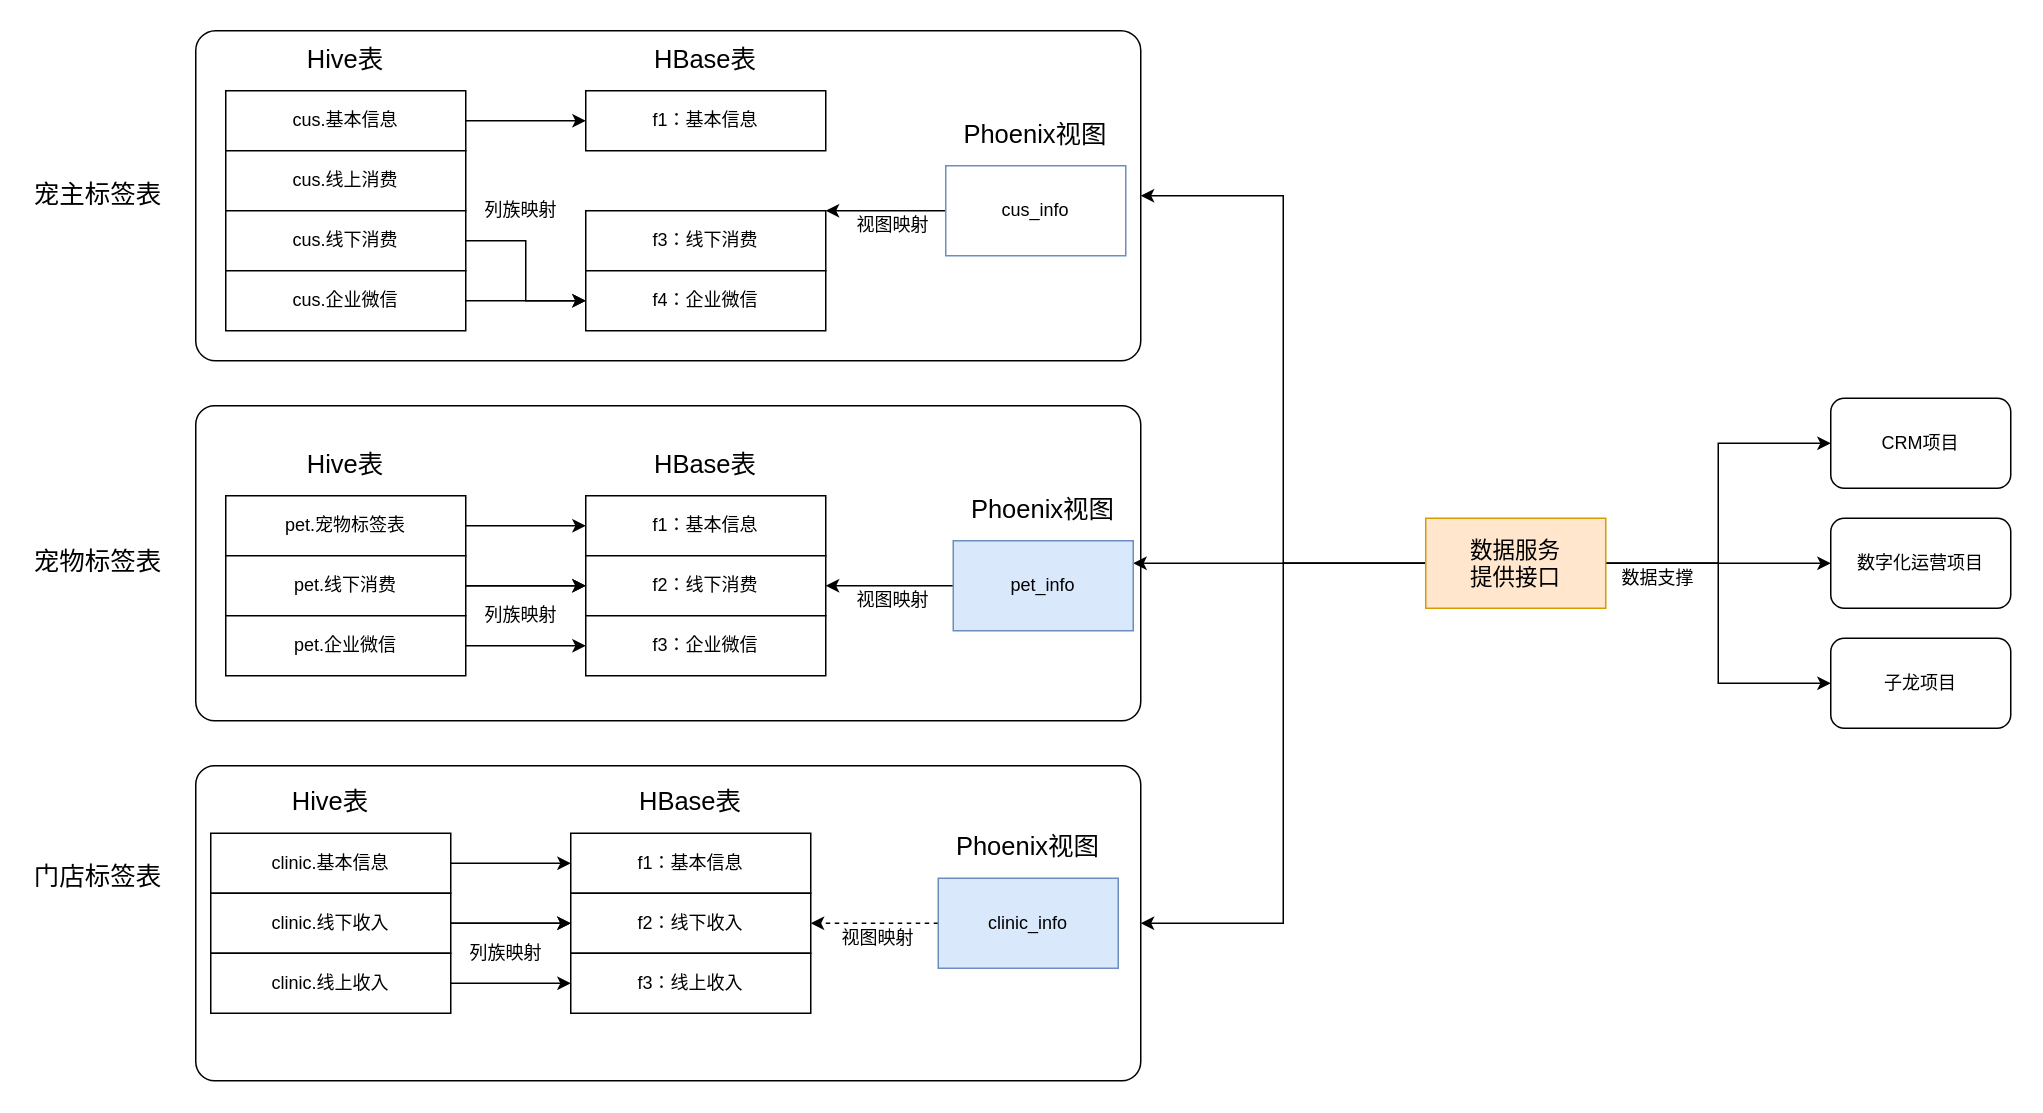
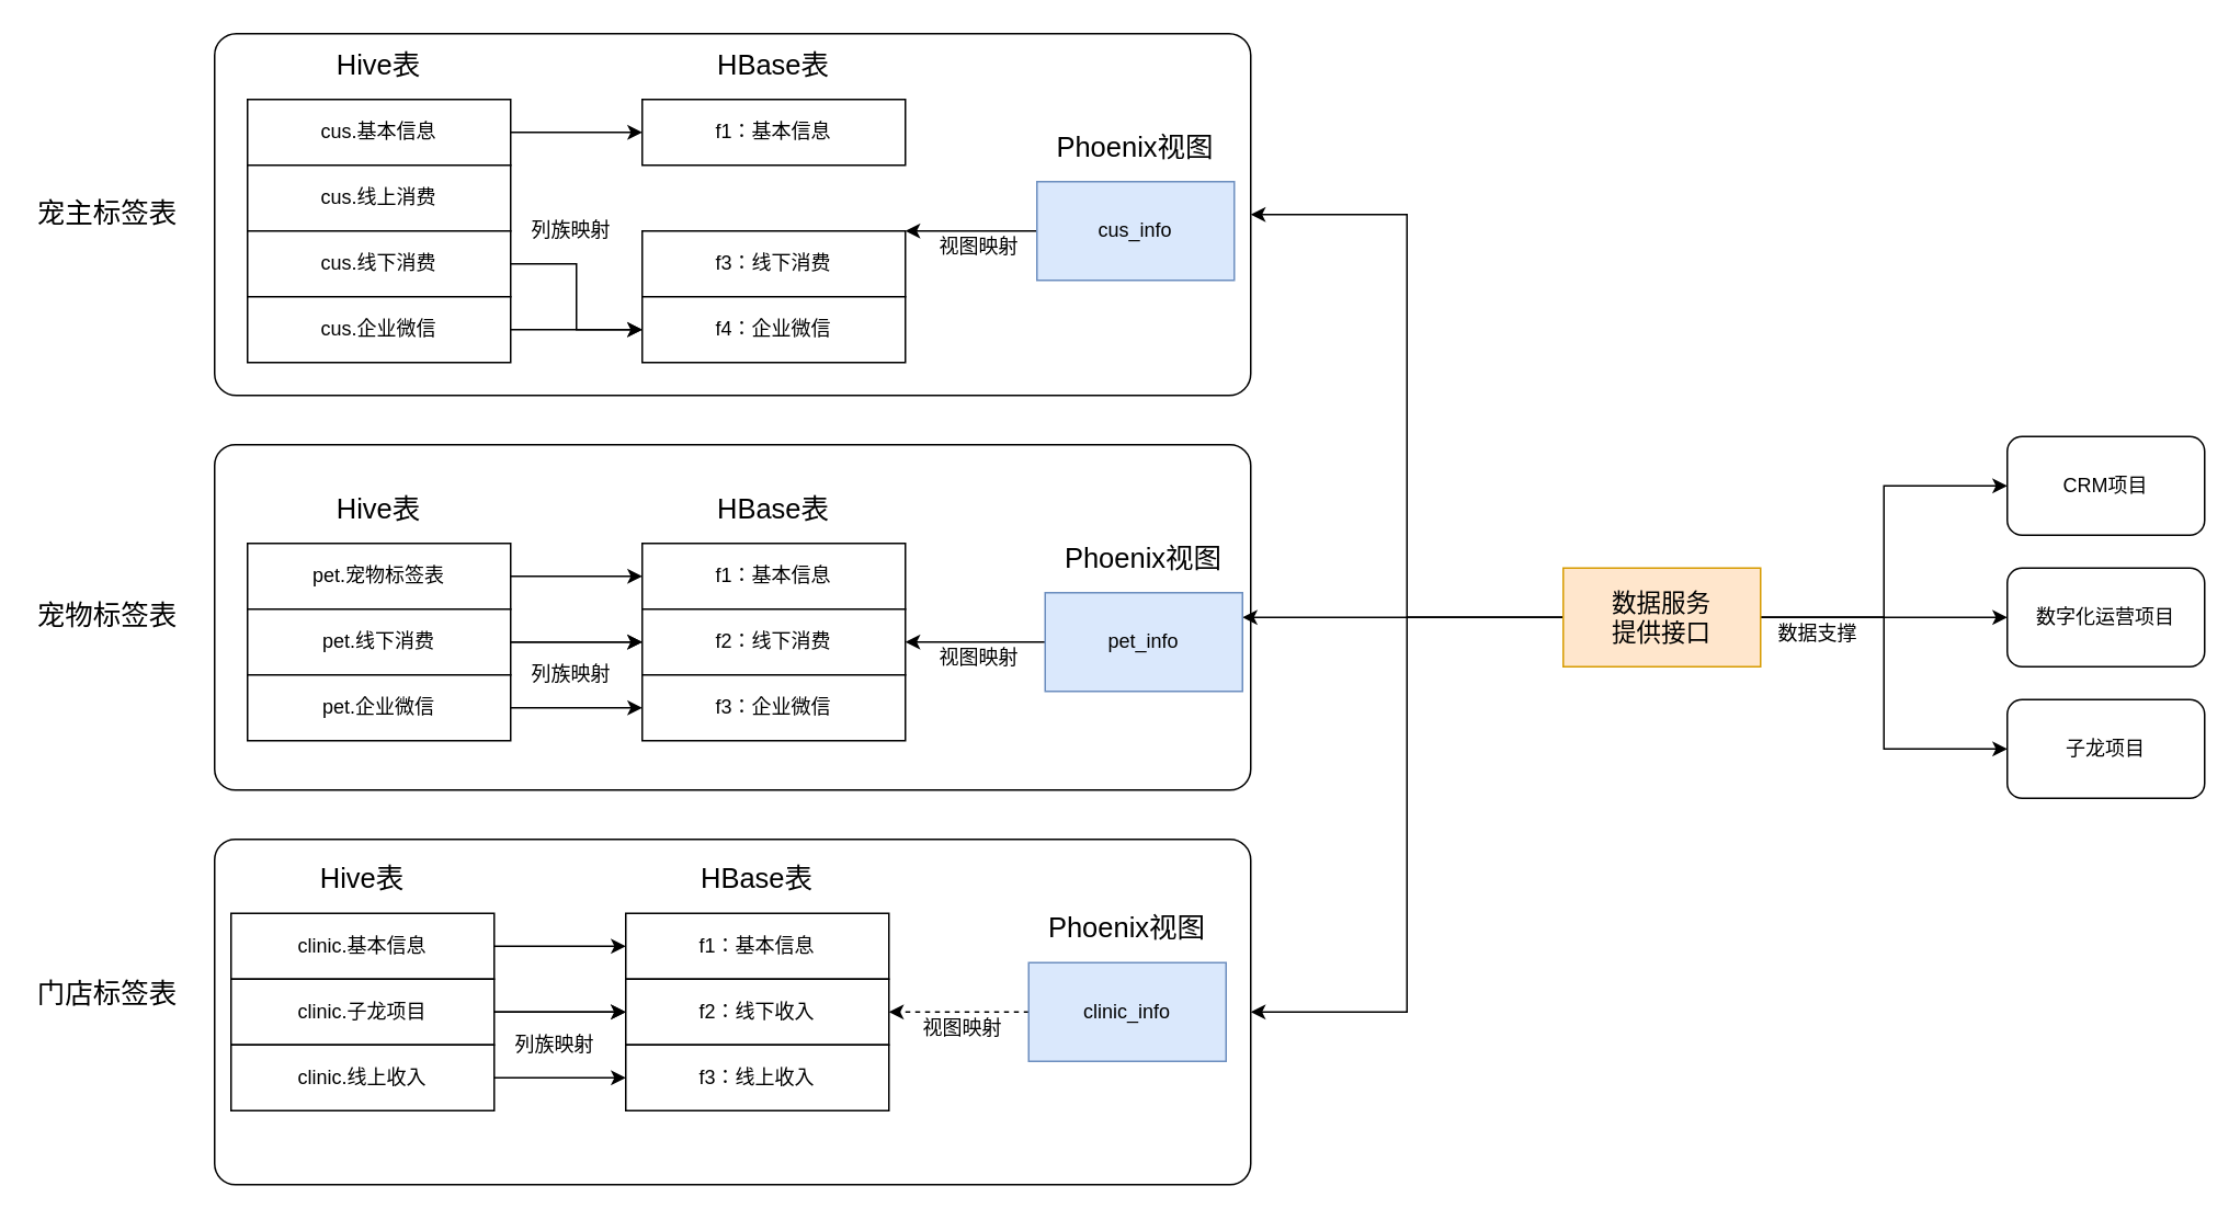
  <mxCell id="0" />
  <mxCell id="1" parent="0" />
  <mxCell id="2" value="" style="rounded=1;whiteSpace=wrap;html=1;arcSize=6;" vertex="1" parent="1"><mxGeometry x="130" y="510" width="630" height="210" as="geometry" /></mxCell>
  <mxCell id="3" value="" style="rounded=1;whiteSpace=wrap;html=1;arcSize=6;" vertex="1" parent="1"><mxGeometry x="130" y="270" width="630" height="210" as="geometry" /></mxCell>
  <mxCell id="4" value="" style="rounded=1;whiteSpace=wrap;html=1;arcSize=6;" vertex="1" parent="1"><mxGeometry x="130" y="20" width="630" height="220" as="geometry" /></mxCell>
  <mxCell id="5" style="edgeStyle=orthogonalEdgeStyle;rounded=0;orthogonalLoop=1;jettySize=auto;html=1;" edge="1" parent="1" source="6" target="12"><mxGeometry relative="1" as="geometry" /></mxCell>
  <mxCell id="6" value="cus.基本信息" style="rounded=1;whiteSpace=wrap;html=1;arcSize=0;" vertex="1" parent="1"><mxGeometry x="150" y="60" width="160" height="40" as="geometry" /></mxCell>
  <mxCell id="7" value="cus.线上消费" style="rounded=1;whiteSpace=wrap;html=1;arcSize=0;" vertex="1" parent="1"><mxGeometry x="150" y="100" width="160" height="40" as="geometry" /></mxCell>
  <mxCell id="8" style="edgeStyle=orthogonalEdgeStyle;rounded=0;orthogonalLoop=1;jettySize=auto;html=1;" edge="1" parent="1" source="9" target="14"><mxGeometry relative="1" as="geometry" /></mxCell>
  <mxCell id="9" value="cus.线下消费" style="rounded=1;whiteSpace=wrap;html=1;arcSize=0;" vertex="1" parent="1"><mxGeometry x="150" y="140" width="160" height="40" as="geometry" /></mxCell>
  <mxCell id="10" style="edgeStyle=orthogonalEdgeStyle;rounded=0;orthogonalLoop=1;jettySize=auto;html=1;entryX=0;entryY=0.5;entryDx=0;entryDy=0;" edge="1" parent="1" source="11" target="14"><mxGeometry relative="1" as="geometry" /></mxCell>
  <mxCell id="11" value="cus.企业微信" style="rounded=1;whiteSpace=wrap;html=1;arcSize=0;" vertex="1" parent="1"><mxGeometry x="150" y="180" width="160" height="40" as="geometry" /></mxCell>
  <mxCell id="12" value="f1：基本信息" style="rounded=0;whiteSpace=wrap;html=1;" vertex="1" parent="1"><mxGeometry x="390" y="60" width="160" height="40" as="geometry" /></mxCell>
  <mxCell id="13" value="f3：线下消费" style="rounded=0;whiteSpace=wrap;html=1;" vertex="1" parent="1"><mxGeometry x="390" y="140" width="160" height="40" as="geometry" /></mxCell>
  <mxCell id="14" value="f4：企业微信" style="rounded=0;whiteSpace=wrap;html=1;" vertex="1" parent="1"><mxGeometry x="390" y="180" width="160" height="40" as="geometry" /></mxCell>
  <mxCell id="15" value="&lt;font style=&quot;font-size: 17px&quot;&gt;Hive表&lt;/font&gt;" style="text;html=1;strokeColor=none;fillColor=none;align=center;verticalAlign=middle;whiteSpace=wrap;rounded=0;" vertex="1" parent="1"><mxGeometry x="190" y="30" width="80" height="20" as="geometry" /></mxCell>
  <mxCell id="16" value="&lt;font style=&quot;font-size: 17px&quot;&gt;HBase表&lt;/font&gt;" style="text;html=1;strokeColor=none;fillColor=none;align=center;verticalAlign=middle;whiteSpace=wrap;rounded=0;" vertex="1" parent="1"><mxGeometry x="430" y="30" width="80" height="20" as="geometry" /></mxCell>
  <mxCell id="17" style="edgeStyle=orthogonalEdgeStyle;rounded=0;orthogonalLoop=1;jettySize=auto;html=1;entryX=1;entryY=0;entryDx=0;entryDy=0;" edge="1" parent="1" source="18" target="13"><mxGeometry relative="1" as="geometry"><Array as="points"><mxPoint x="570" y="140" /><mxPoint x="570" y="140" /></Array></mxGeometry></mxCell>
- <mxCell id="18" value="cus_info" style="rounded=0;whiteSpace=wrap;html=1;fillColor=#ffffff;strokeColor=#6c8ebf;" vertex="1" parent="1"><mxGeometry x="630" y="110" width="120" height="60" as="geometry" /></mxCell>
+ <mxCell id="18" value="cus_info" style="rounded=0;whiteSpace=wrap;html=1;fillColor=#dae8fc;strokeColor=#6c8ebf;" vertex="1" parent="1"><mxGeometry x="630" y="110" width="120" height="60" as="geometry" /></mxCell>
  <mxCell id="19" value="&lt;font style=&quot;font-size: 17px&quot;&gt;Phoenix视图&lt;/font&gt;" style="text;html=1;strokeColor=none;fillColor=none;align=center;verticalAlign=middle;whiteSpace=wrap;rounded=0;" vertex="1" parent="1"><mxGeometry x="635" y="80" width="110" height="20" as="geometry" /></mxCell>
  <mxCell id="20" value="CRM项目" style="rounded=1;whiteSpace=wrap;html=1;" vertex="1" parent="1"><mxGeometry x="1220" y="265" width="120" height="60" as="geometry" /></mxCell>
  <mxCell id="21" value="数字化运营项目" style="rounded=1;whiteSpace=wrap;html=1;" vertex="1" parent="1"><mxGeometry x="1220" y="345" width="120" height="60" as="geometry" /></mxCell>
  <mxCell id="22" value="子龙项目" style="rounded=1;whiteSpace=wrap;html=1;" vertex="1" parent="1"><mxGeometry x="1220" y="425" width="120" height="60" as="geometry" /></mxCell>
  <mxCell id="23" style="edgeStyle=orthogonalEdgeStyle;rounded=0;orthogonalLoop=1;jettySize=auto;html=1;entryX=0;entryY=0.5;entryDx=0;entryDy=0;" edge="1" parent="1" source="29" target="20"><mxGeometry relative="1" as="geometry" /></mxCell>
  <mxCell id="24" style="edgeStyle=orthogonalEdgeStyle;rounded=0;orthogonalLoop=1;jettySize=auto;html=1;entryX=0;entryY=0.5;entryDx=0;entryDy=0;" edge="1" parent="1" source="29" target="21"><mxGeometry relative="1" as="geometry" /></mxCell>
  <mxCell id="25" style="edgeStyle=orthogonalEdgeStyle;rounded=0;orthogonalLoop=1;jettySize=auto;html=1;entryX=0;entryY=0.5;entryDx=0;entryDy=0;" edge="1" parent="1" source="29" target="22"><mxGeometry relative="1" as="geometry" /></mxCell>
  <mxCell id="26" style="edgeStyle=orthogonalEdgeStyle;rounded=0;orthogonalLoop=1;jettySize=auto;html=1;entryX=1;entryY=0.5;entryDx=0;entryDy=0;" edge="1" parent="1" source="29" target="4"><mxGeometry relative="1" as="geometry" /></mxCell>
  <mxCell id="27" style="edgeStyle=orthogonalEdgeStyle;rounded=0;orthogonalLoop=1;jettySize=auto;html=1;entryX=1;entryY=0.25;entryDx=0;entryDy=0;" edge="1" parent="1" source="29" target="46"><mxGeometry relative="1" as="geometry" /></mxCell>
  <mxCell id="28" style="edgeStyle=orthogonalEdgeStyle;rounded=0;orthogonalLoop=1;jettySize=auto;html=1;entryX=1;entryY=0.5;entryDx=0;entryDy=0;" edge="1" parent="1" source="29" target="2"><mxGeometry relative="1" as="geometry" /></mxCell>
  <mxCell id="29" value="&lt;font style=&quot;font-size: 15px&quot;&gt;数据服务&lt;br&gt;提供接口&lt;/font&gt;" style="whiteSpace=wrap;html=1;fillColor=#ffe6cc;strokeColor=#d79b00;rounded=0;" vertex="1" parent="1"><mxGeometry x="950" y="345" width="120" height="60" as="geometry" /></mxCell>
  <mxCell id="30" value="视图映射" style="text;html=1;strokeColor=none;fillColor=none;align=center;verticalAlign=middle;whiteSpace=wrap;rounded=0;" vertex="1" parent="1"><mxGeometry x="570" y="140" width="50" height="20" as="geometry" /></mxCell>
  <mxCell id="31" value="列族映射" style="text;html=1;strokeColor=none;fillColor=none;align=center;verticalAlign=middle;whiteSpace=wrap;rounded=0;" vertex="1" parent="1"><mxGeometry x="322" y="130" width="50" height="20" as="geometry" /></mxCell>
  <mxCell id="32" value="数据支撑" style="text;html=1;strokeColor=none;fillColor=none;align=center;verticalAlign=middle;whiteSpace=wrap;rounded=0;" vertex="1" parent="1"><mxGeometry x="1080" y="375" width="50" height="20" as="geometry" /></mxCell>
  <mxCell id="33" style="edgeStyle=orthogonalEdgeStyle;rounded=0;orthogonalLoop=1;jettySize=auto;html=1;" edge="1" parent="1" source="34" target="40"><mxGeometry relative="1" as="geometry" /></mxCell>
  <mxCell id="34" value="pet.宠物标签表" style="rounded=1;whiteSpace=wrap;html=1;arcSize=0;" vertex="1" parent="1"><mxGeometry x="150" y="330" width="160" height="40" as="geometry" /></mxCell>
  <mxCell id="35" style="edgeStyle=orthogonalEdgeStyle;rounded=0;orthogonalLoop=1;jettySize=auto;html=1;" edge="1" parent="1"><mxGeometry relative="1" as="geometry"><mxPoint x="310" y="390" as="sourcePoint" /><mxPoint x="390" y="390" as="targetPoint" /></mxGeometry></mxCell>
  <mxCell id="36" style="edgeStyle=orthogonalEdgeStyle;rounded=0;orthogonalLoop=1;jettySize=auto;html=1;entryX=0;entryY=0.5;entryDx=0;entryDy=0;" edge="1" parent="1" source="37" target="41"><mxGeometry relative="1" as="geometry" /></mxCell>
  <mxCell id="37" value="pet.线下消费" style="rounded=1;whiteSpace=wrap;html=1;arcSize=0;" vertex="1" parent="1"><mxGeometry x="150" y="370" width="160" height="40" as="geometry" /></mxCell>
  <mxCell id="38" style="edgeStyle=orthogonalEdgeStyle;rounded=0;orthogonalLoop=1;jettySize=auto;html=1;entryX=0;entryY=0.5;entryDx=0;entryDy=0;" edge="1" parent="1" source="39" target="42"><mxGeometry relative="1" as="geometry" /></mxCell>
  <mxCell id="39" value="pet.企业微信" style="rounded=1;whiteSpace=wrap;html=1;arcSize=0;" vertex="1" parent="1"><mxGeometry x="150" y="410" width="160" height="40" as="geometry" /></mxCell>
  <mxCell id="40" value="f1：基本信息" style="rounded=0;whiteSpace=wrap;html=1;" vertex="1" parent="1"><mxGeometry x="390" y="330" width="160" height="40" as="geometry" /></mxCell>
  <mxCell id="41" value="f2：线下消费" style="rounded=0;whiteSpace=wrap;html=1;" vertex="1" parent="1"><mxGeometry x="390" y="370" width="160" height="40" as="geometry" /></mxCell>
  <mxCell id="42" value="f3：企业微信" style="rounded=0;whiteSpace=wrap;html=1;" vertex="1" parent="1"><mxGeometry x="390" y="410" width="160" height="40" as="geometry" /></mxCell>
  <mxCell id="43" value="&lt;font style=&quot;font-size: 17px&quot;&gt;Hive表&lt;/font&gt;" style="text;html=1;strokeColor=none;fillColor=none;align=center;verticalAlign=middle;whiteSpace=wrap;rounded=0;" vertex="1" parent="1"><mxGeometry x="190" y="300" width="80" height="20" as="geometry" /></mxCell>
  <mxCell id="44" value="&lt;font style=&quot;font-size: 17px&quot;&gt;HBase表&lt;/font&gt;" style="text;html=1;strokeColor=none;fillColor=none;align=center;verticalAlign=middle;whiteSpace=wrap;rounded=0;" vertex="1" parent="1"><mxGeometry x="430" y="300" width="80" height="20" as="geometry" /></mxCell>
  <mxCell id="45" style="edgeStyle=orthogonalEdgeStyle;rounded=0;orthogonalLoop=1;jettySize=auto;html=1;exitX=0;exitY=0.5;exitDx=0;exitDy=0;entryX=1;entryY=0.5;entryDx=0;entryDy=0;" edge="1" parent="1" source="46" target="41"><mxGeometry relative="1" as="geometry" /></mxCell>
  <mxCell id="46" value="pet_info" style="rounded=0;whiteSpace=wrap;html=1;fillColor=#dae8fc;strokeColor=#6c8ebf;" vertex="1" parent="1"><mxGeometry x="635" y="360" width="120" height="60" as="geometry" /></mxCell>
  <mxCell id="47" value="&lt;font style=&quot;font-size: 17px&quot;&gt;Phoenix视图&lt;/font&gt;" style="text;html=1;strokeColor=none;fillColor=none;align=center;verticalAlign=middle;whiteSpace=wrap;rounded=0;" vertex="1" parent="1"><mxGeometry x="640" y="330" width="110" height="20" as="geometry" /></mxCell>
  <mxCell id="48" value="列族映射" style="text;html=1;strokeColor=none;fillColor=none;align=center;verticalAlign=middle;whiteSpace=wrap;rounded=0;" vertex="1" parent="1"><mxGeometry x="322" y="400" width="50" height="20" as="geometry" /></mxCell>
  <mxCell id="49" value="视图映射" style="text;html=1;strokeColor=none;fillColor=none;align=center;verticalAlign=middle;whiteSpace=wrap;rounded=0;" vertex="1" parent="1"><mxGeometry x="570" y="390" width="50" height="20" as="geometry" /></mxCell>
  <mxCell id="50" style="edgeStyle=orthogonalEdgeStyle;rounded=0;orthogonalLoop=1;jettySize=auto;html=1;" edge="1" parent="1" source="51" target="57"><mxGeometry relative="1" as="geometry" /></mxCell>
  <mxCell id="51" value="clinic.基本信息" style="rounded=1;whiteSpace=wrap;html=1;arcSize=0;" vertex="1" parent="1"><mxGeometry x="140" y="555" width="160" height="40" as="geometry" /></mxCell>
  <mxCell id="52" style="edgeStyle=orthogonalEdgeStyle;rounded=0;orthogonalLoop=1;jettySize=auto;html=1;" edge="1" parent="1"><mxGeometry relative="1" as="geometry"><mxPoint x="300" y="615" as="sourcePoint" /><mxPoint x="380" y="615" as="targetPoint" /></mxGeometry></mxCell>
  <mxCell id="53" style="edgeStyle=orthogonalEdgeStyle;rounded=0;orthogonalLoop=1;jettySize=auto;html=1;entryX=0;entryY=0.5;entryDx=0;entryDy=0;" edge="1" parent="1" source="54" target="58"><mxGeometry relative="1" as="geometry" /></mxCell>
- <mxCell id="54" value="clinic.线下收入" style="rounded=1;whiteSpace=wrap;html=1;arcSize=0;" vertex="1" parent="1"><mxGeometry x="140" y="595" width="160" height="40" as="geometry" /></mxCell>
+ <mxCell id="54" value="clinic.子龙项目" style="rounded=1;whiteSpace=wrap;html=1;arcSize=0;" vertex="1" parent="1"><mxGeometry x="140" y="595" width="160" height="40" as="geometry" /></mxCell>
  <mxCell id="55" style="edgeStyle=orthogonalEdgeStyle;rounded=0;orthogonalLoop=1;jettySize=auto;html=1;entryX=0;entryY=0.5;entryDx=0;entryDy=0;" edge="1" parent="1" source="56" target="59"><mxGeometry relative="1" as="geometry" /></mxCell>
  <mxCell id="56" value="clinic.线上收入" style="rounded=1;whiteSpace=wrap;html=1;arcSize=0;" vertex="1" parent="1"><mxGeometry x="140" y="635" width="160" height="40" as="geometry" /></mxCell>
  <mxCell id="57" value="f1：基本信息" style="rounded=0;whiteSpace=wrap;html=1;" vertex="1" parent="1"><mxGeometry x="380" y="555" width="160" height="40" as="geometry" /></mxCell>
  <mxCell id="58" value="f2：线下收入" style="rounded=0;whiteSpace=wrap;html=1;" vertex="1" parent="1"><mxGeometry x="380" y="595" width="160" height="40" as="geometry" /></mxCell>
  <mxCell id="59" value="f3：线上收入" style="rounded=0;whiteSpace=wrap;html=1;" vertex="1" parent="1"><mxGeometry x="380" y="635" width="160" height="40" as="geometry" /></mxCell>
  <mxCell id="60" value="&lt;font style=&quot;font-size: 17px&quot;&gt;Hive表&lt;/font&gt;" style="text;html=1;strokeColor=none;fillColor=none;align=center;verticalAlign=middle;whiteSpace=wrap;rounded=0;" vertex="1" parent="1"><mxGeometry x="180" y="525" width="80" height="20" as="geometry" /></mxCell>
  <mxCell id="61" value="&lt;font style=&quot;font-size: 17px&quot;&gt;HBase表&lt;/font&gt;" style="text;html=1;strokeColor=none;fillColor=none;align=center;verticalAlign=middle;whiteSpace=wrap;rounded=0;" vertex="1" parent="1"><mxGeometry x="420" y="525" width="80" height="20" as="geometry" /></mxCell>
  <mxCell id="62" style="edgeStyle=orthogonalEdgeStyle;rounded=0;orthogonalLoop=1;jettySize=auto;html=1;exitX=0;exitY=0.5;exitDx=0;exitDy=0;entryX=1;entryY=0.5;entryDx=0;entryDy=0;dashed=1;" edge="1" parent="1" source="63" target="58"><mxGeometry relative="1" as="geometry" /></mxCell>
  <mxCell id="63" value="clinic_info" style="rounded=0;whiteSpace=wrap;html=1;fillColor=#dae8fc;strokeColor=#6c8ebf;" vertex="1" parent="1"><mxGeometry x="625" y="585" width="120" height="60" as="geometry" /></mxCell>
  <mxCell id="64" value="&lt;font style=&quot;font-size: 17px&quot;&gt;Phoenix视图&lt;/font&gt;" style="text;html=1;strokeColor=none;fillColor=none;align=center;verticalAlign=middle;whiteSpace=wrap;rounded=0;" vertex="1" parent="1"><mxGeometry x="630" y="555" width="110" height="20" as="geometry" /></mxCell>
  <mxCell id="65" value="列族映射" style="text;html=1;strokeColor=none;fillColor=none;align=center;verticalAlign=middle;whiteSpace=wrap;rounded=0;" vertex="1" parent="1"><mxGeometry x="312" y="625" width="50" height="20" as="geometry" /></mxCell>
  <mxCell id="66" value="视图映射" style="text;html=1;strokeColor=none;fillColor=none;align=center;verticalAlign=middle;whiteSpace=wrap;rounded=0;" vertex="1" parent="1"><mxGeometry x="560" y="615" width="50" height="20" as="geometry" /></mxCell>
  <mxCell id="67" value="&lt;span style=&quot;font-size: 17px&quot;&gt;宠主标签表&lt;/span&gt;" style="text;html=1;strokeColor=none;fillColor=none;align=center;verticalAlign=middle;whiteSpace=wrap;rounded=0;" vertex="1" parent="1"><mxGeometry x="20" y="120" width="90" height="20" as="geometry" /></mxCell>
  <mxCell id="68" value="&lt;span style=&quot;font-size: 17px&quot;&gt;宠物标签表&lt;/span&gt;" style="text;html=1;strokeColor=none;fillColor=none;align=center;verticalAlign=middle;whiteSpace=wrap;rounded=0;" vertex="1" parent="1"><mxGeometry x="20" y="365" width="90" height="20" as="geometry" /></mxCell>
- <mxCell id="69" value="&lt;span style=&quot;font-size: 17px&quot;&gt;门店标签表&lt;/span&gt;" style="text;html=1;strokeColor=none;fillColor=none;align=center;verticalAlign=middle;whiteSpace=wrap;rounded=0;" vertex="1" parent="1"><mxGeometry x="20" y="575" width="90" height="20" as="geometry" /></mxCell>
+ <mxCell id="69" value="&lt;span style=&quot;font-size: 17px&quot;&gt;门店标签表&lt;/span&gt;" style="text;html=1;strokeColor=none;fillColor=none;align=center;verticalAlign=middle;whiteSpace=wrap;rounded=0;" vertex="1" parent="1"><mxGeometry x="20" y="595" width="90" height="20" as="geometry" /></mxCell>
